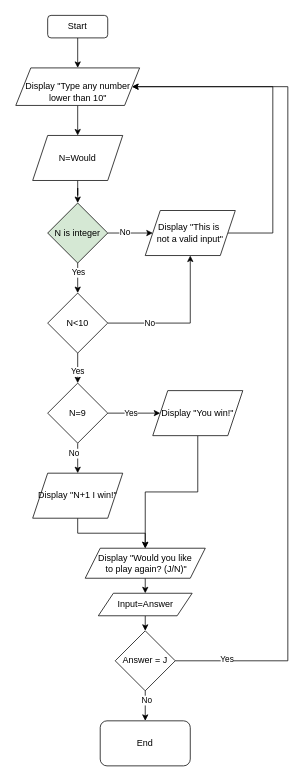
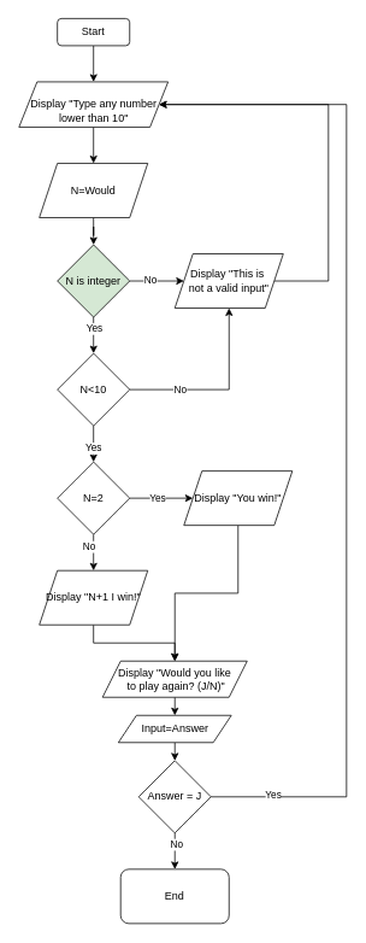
  <mxCell id="0" />
  <mxCell id="1" parent="0" />
  <mxCell id="2" value="" style="edgeStyle=orthogonalEdgeStyle;rounded=0;orthogonalLoop=1;jettySize=auto;html=1;" parent="1" source="3" target="28" edge="1"><mxGeometry relative="1" as="geometry"><mxPoint x="103" y="80" as="targetPoint" /></mxGeometry></mxCell>
  <mxCell id="3" value="Start" style="rounded=1;whiteSpace=wrap;html=1;" parent="1" vertex="1"><mxGeometry x="63" y="20" width="80" height="30" as="geometry" /></mxCell>
  <mxCell id="4" value="" style="edgeStyle=orthogonalEdgeStyle;rounded=0;orthogonalLoop=1;jettySize=auto;html=1;exitX=0.5;exitY=1;exitDx=0;exitDy=0;" parent="1" source="28" target="6" edge="1"><mxGeometry relative="1" as="geometry"><mxPoint x="103" y="140" as="sourcePoint" /></mxGeometry></mxCell>
  <mxCell id="5" value="" style="edgeStyle=orthogonalEdgeStyle;rounded=0;orthogonalLoop=1;jettySize=auto;html=1;" parent="1" source="6" target="11" edge="1"><mxGeometry relative="1" as="geometry" /></mxCell>
  <mxCell id="6" value="N=Would" style="shape=parallelogram;perimeter=parallelogramPerimeter;whiteSpace=wrap;html=1;fixedSize=1;" parent="1" vertex="1"><mxGeometry x="43" y="180" width="120" height="60" as="geometry" /></mxCell>
  <mxCell id="7" value="" style="edgeStyle=orthogonalEdgeStyle;rounded=0;orthogonalLoop=1;jettySize=auto;html=1;entryX=0;entryY=0.5;entryDx=0;entryDy=0;" parent="1" source="11" target="13" edge="1"><mxGeometry relative="1" as="geometry"><mxPoint x="203" y="310" as="targetPoint" /></mxGeometry></mxCell>
  <mxCell id="8" value="No" style="edgeLabel;html=1;align=center;verticalAlign=middle;resizable=0;points=[];" parent="7" vertex="1" connectable="0"><mxGeometry x="-0.267" y="2" relative="1" as="geometry"><mxPoint as="offset" /></mxGeometry></mxCell>
  <mxCell id="9" value="" style="edgeStyle=orthogonalEdgeStyle;rounded=0;orthogonalLoop=1;jettySize=auto;html=1;" parent="1" source="11" target="18" edge="1"><mxGeometry relative="1" as="geometry" /></mxCell>
  <mxCell id="10" value="Yes" style="edgeLabel;html=1;align=center;verticalAlign=middle;resizable=0;points=[];" parent="9" vertex="1" connectable="0"><mxGeometry x="-0.425" relative="1" as="geometry"><mxPoint as="offset" /></mxGeometry></mxCell>
  <mxCell id="11" value="N is integer" style="rhombus;whiteSpace=wrap;html=1;fillColor=#d5e8d4;" parent="1" vertex="1"><mxGeometry x="63" y="270" width="80" height="80" as="geometry" /></mxCell>
  <mxCell id="12" style="edgeStyle=orthogonalEdgeStyle;rounded=0;orthogonalLoop=1;jettySize=auto;html=1;exitX=1;exitY=0.5;exitDx=0;exitDy=0;entryX=1;entryY=0.5;entryDx=0;entryDy=0;" parent="1" source="13" target="28" edge="1"><mxGeometry relative="1" as="geometry"><mxPoint x="233" y="115" as="targetPoint" /><mxPoint x="378" y="310" as="sourcePoint" /><Array as="points"><mxPoint x="363" y="310" /><mxPoint x="363" y="115" /></Array></mxGeometry></mxCell>
  <mxCell id="13" value="&lt;div&gt;Display &quot;This is&amp;nbsp;&lt;/div&gt;&lt;div&gt;not a valid input&quot;&lt;/div&gt;" style="shape=parallelogram;perimeter=parallelogramPerimeter;whiteSpace=wrap;html=1;fixedSize=1;" parent="1" vertex="1"><mxGeometry x="193" y="280" width="120" height="60" as="geometry" /></mxCell>
  <mxCell id="14" style="edgeStyle=orthogonalEdgeStyle;rounded=0;orthogonalLoop=1;jettySize=auto;html=1;exitX=1;exitY=0.5;exitDx=0;exitDy=0;entryX=0.5;entryY=1;entryDx=0;entryDy=0;" parent="1" source="18" target="13" edge="1"><mxGeometry relative="1" as="geometry" /></mxCell>
  <mxCell id="15" value="No" style="edgeLabel;html=1;align=center;verticalAlign=middle;resizable=0;points=[];" parent="14" vertex="1" connectable="0"><mxGeometry x="-0.45" y="1" relative="1" as="geometry"><mxPoint as="offset" /></mxGeometry></mxCell>
  <mxCell id="16" value="" style="edgeStyle=orthogonalEdgeStyle;rounded=0;orthogonalLoop=1;jettySize=auto;html=1;entryX=0.5;entryY=0;entryDx=0;entryDy=0;" parent="1" source="18" target="23" edge="1"><mxGeometry relative="1" as="geometry"><mxPoint x="103" y="500" as="targetPoint" /></mxGeometry></mxCell>
  <mxCell id="17" value="Yes" style="edgeLabel;html=1;align=center;verticalAlign=middle;resizable=0;points=[];" parent="16" vertex="1" connectable="0"><mxGeometry x="0.2" y="-1" relative="1" as="geometry"><mxPoint as="offset" /></mxGeometry></mxCell>
  <mxCell id="18" value="N&amp;lt;10" style="rhombus;whiteSpace=wrap;html=1;" parent="1" vertex="1"><mxGeometry x="63" y="390" width="80" height="80" as="geometry" /></mxCell>
  <mxCell id="19" value="" style="edgeStyle=orthogonalEdgeStyle;rounded=0;orthogonalLoop=1;jettySize=auto;html=1;" parent="1" source="23" target="25" edge="1"><mxGeometry relative="1" as="geometry" /></mxCell>
  <mxCell id="20" value="Yes" style="edgeLabel;html=1;align=center;verticalAlign=middle;resizable=0;points=[];" parent="19" vertex="1" connectable="0"><mxGeometry x="-0.143" y="1" relative="1" as="geometry"><mxPoint as="offset" /></mxGeometry></mxCell>
  <mxCell id="21" value="" style="edgeStyle=orthogonalEdgeStyle;rounded=0;orthogonalLoop=1;jettySize=auto;html=1;" parent="1" source="23" target="27" edge="1"><mxGeometry relative="1" as="geometry" /></mxCell>
  <mxCell id="22" value="No" style="edgeLabel;html=1;align=center;verticalAlign=middle;resizable=0;points=[];" parent="21" vertex="1" connectable="0"><mxGeometry x="-0.35" y="-6" relative="1" as="geometry"><mxPoint as="offset" /></mxGeometry></mxCell>
- <mxCell id="23" value="N=9" style="rhombus;whiteSpace=wrap;html=1;" parent="1" vertex="1"><mxGeometry x="63" y="510" width="80" height="80" as="geometry" /></mxCell>
+ <mxCell id="23" value="N=2" style="rhombus;whiteSpace=wrap;html=1;" parent="1" vertex="1"><mxGeometry x="63" y="510" width="80" height="80" as="geometry" /></mxCell>
  <mxCell id="24" value="" style="edgeStyle=orthogonalEdgeStyle;rounded=0;orthogonalLoop=1;jettySize=auto;html=1;entryX=0.5;entryY=0;entryDx=0;entryDy=0;" parent="1" source="25" target="31" edge="1"><mxGeometry relative="1" as="geometry"><mxPoint x="243" y="720" as="targetPoint" /></mxGeometry></mxCell>
  <mxCell id="25" value="Display &quot;You win!&quot;" style="shape=parallelogram;perimeter=parallelogramPerimeter;whiteSpace=wrap;html=1;fixedSize=1;" parent="1" vertex="1"><mxGeometry x="203" y="520" width="120" height="60" as="geometry" /></mxCell>
  <mxCell id="26" value="" style="edgeStyle=orthogonalEdgeStyle;rounded=0;orthogonalLoop=1;jettySize=auto;html=1;entryX=0.5;entryY=0;entryDx=0;entryDy=0;" parent="1" source="27" target="31" edge="1"><mxGeometry relative="1" as="geometry"><mxPoint x="243" y="720" as="targetPoint" /></mxGeometry></mxCell>
  <mxCell id="27" value="Display &quot;N+1 I win!&quot;" style="shape=parallelogram;perimeter=parallelogramPerimeter;whiteSpace=wrap;html=1;fixedSize=1;" parent="1" vertex="1"><mxGeometry x="43" y="630" width="120" height="60" as="geometry" /></mxCell>
  <mxCell id="28" value="&lt;br&gt;Display &quot;Type any number lower than 10&quot;&lt;br&gt;" style="shape=parallelogram;perimeter=parallelogramPerimeter;whiteSpace=wrap;html=1;fixedSize=1;" parent="1" vertex="1"><mxGeometry x="20.5" y="90" width="165" height="50" as="geometry" /></mxCell>
  <mxCell id="29" value="End" style="rounded=1;whiteSpace=wrap;html=1;" parent="1" vertex="1"><mxGeometry x="133" y="960" width="120" height="60" as="geometry" /></mxCell>
  <mxCell id="30" value="" style="edgeStyle=none;html=1;" edge="1" parent="1" source="31" target="38"><mxGeometry relative="1" as="geometry" /></mxCell>
  <mxCell id="31" value="&lt;div&gt;Display &quot;Would you like&lt;/div&gt;&lt;div&gt;&amp;nbsp;to play again? (J/N)&quot;&lt;/div&gt;" style="shape=parallelogram;perimeter=parallelogramPerimeter;whiteSpace=wrap;html=1;fixedSize=1;" parent="1" vertex="1"><mxGeometry x="113" y="730" width="160" height="40" as="geometry" /></mxCell>
  <mxCell id="32" value="" style="edgeStyle=orthogonalEdgeStyle;rounded=0;orthogonalLoop=1;jettySize=auto;html=1;" parent="1" source="34" target="29" edge="1"><mxGeometry relative="1" as="geometry" /></mxCell>
  <mxCell id="33" value="No" style="edgeLabel;html=1;align=center;verticalAlign=middle;resizable=0;points=[];" parent="32" vertex="1" connectable="0"><mxGeometry x="-0.4" y="1" relative="1" as="geometry"><mxPoint as="offset" /></mxGeometry></mxCell>
  <mxCell id="34" value="Answer = J" style="rhombus;whiteSpace=wrap;html=1;" parent="1" vertex="1"><mxGeometry x="153" y="840" width="80" height="80" as="geometry" /></mxCell>
  <mxCell id="35" value="" style="endArrow=classic;html=1;rounded=0;exitX=1;exitY=0.5;exitDx=0;exitDy=0;entryX=1;entryY=0.5;entryDx=0;entryDy=0;" parent="1" source="34" target="28" edge="1"><mxGeometry width="50" height="50" relative="1" as="geometry"><mxPoint x="323" y="900" as="sourcePoint" /><mxPoint x="413" y="360" as="targetPoint" /><Array as="points"><mxPoint x="383" y="880" /><mxPoint x="383" y="115" /></Array></mxGeometry></mxCell>
  <mxCell id="36" value="Yes" style="edgeLabel;html=1;align=center;verticalAlign=middle;resizable=0;points=[];" parent="35" vertex="1" connectable="0"><mxGeometry x="-0.879" y="3" relative="1" as="geometry"><mxPoint as="offset" /></mxGeometry></mxCell>
  <mxCell id="37" value="" style="edgeStyle=none;html=1;" edge="1" parent="1" source="38" target="34"><mxGeometry relative="1" as="geometry" /></mxCell>
  <mxCell id="38" value="Input=Answer" style="shape=parallelogram;perimeter=parallelogramPerimeter;whiteSpace=wrap;html=1;fixedSize=1;" vertex="1" parent="1"><mxGeometry x="130.5" y="790" width="125" height="30" as="geometry" /></mxCell>
